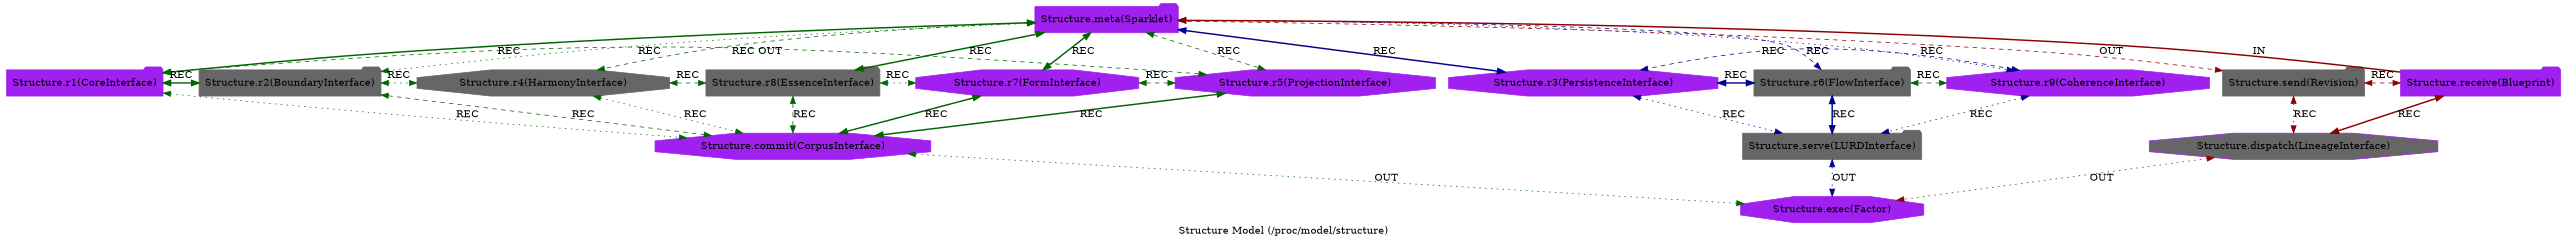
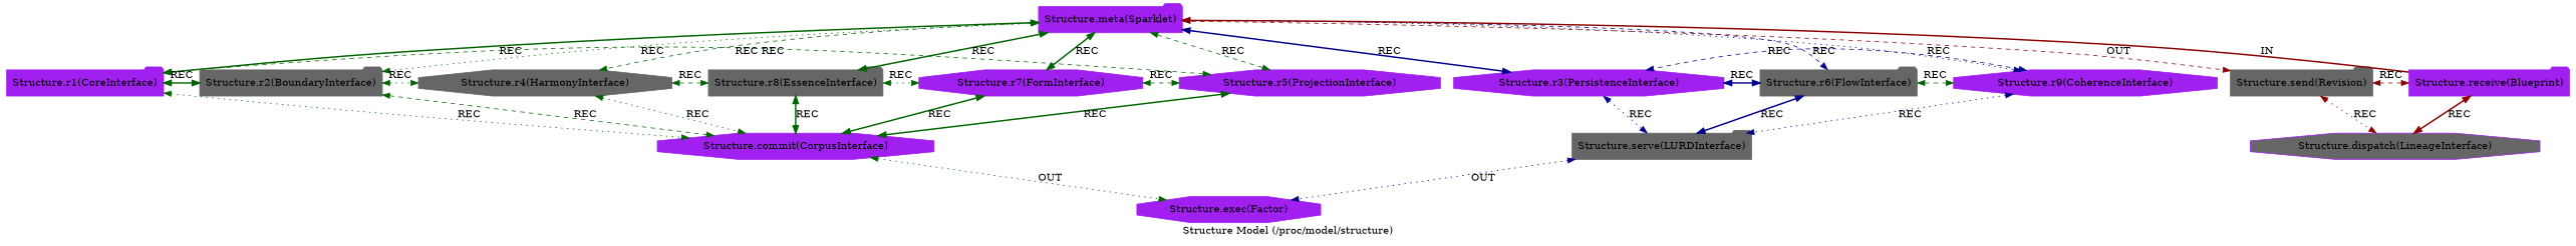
  strict digraph {
    color=lightgray
    label="Structure Model (/proc/model/structure)"
    style=filled
    node [color=purple shape=folder style=filled]
    edge [color=darkgreen dir=both style=bold]
    n1 [label="Structure.meta(Sparklet)"]
    n2 [label="Structure.r1(CoreInterface)"]
    n3 [color=gray40 label="Structure.r2(BoundaryInterface)"]
    n4 [color=gray40 label="Structure.r4(HarmonyInterface)" shape=octagon]
    n5 [color=gray40 label="Structure.r8(EssenceInterface)"]
    n6 [label="Structure.r7(FormInterface)" shape=octagon]
    n7 [label="Structure.r5(ProjectionInterface)" shape=octagon]
    n8 [label="Structure.r3(PersistenceInterface)" shape=octagon]
    n9 [color=gray40 label="Structure.r6(FlowInterface)"]
    n10 [label="Structure.r9(CoherenceInterface)" shape=octagon]
    n11 [color=gray40 label="Structure.send(Revision)"]
    n12 [label="Structure.commit(CorpusInterface)" shape=octagon]
    n13 [color=gray40 label="Structure.serve(LURDInterface)"]
    n14 [fillcolor=gray40 label="Structure.dispatch(LineageInterface)" shape=octagon]
    n15 [label="Structure.exec(Factor)" shape=octagon]
    n16 [label="Structure.receive(Blueprint)"]
    n1 -> n2 [label=REC]
    n1 -> n3 [label=REC style=dotted]
    n1 -> n4 [label=REC style=dashed]
    n1 -> n5 [label=REC]
    n1 -> n6 [label=REC]
    n1 -> n7 [label=REC style=dashed]
    n1 -> n8 [color=darkblue label=REC]
    n1 -> n9 [color=darkblue label=REC style=dashed]
    n1 -> n10 [color=darkblue label=REC style=dotted]
    n1 -> n11 [color=darkred label=OUT style=dashed dir=""]
    n2 -> n3 [constraint=false label=REC]
    n2 -> n12 [label=REC style=dotted]
    n3 -> n4 [constraint=false label=REC style=dotted]
    n3 -> n12 [label=REC style=dashed]
    n4 -> n5 [constraint=false label=REC style=dashed]
    n4 -> n12 [label=REC style=dotted]
    n5 -> n6 [constraint=false label=REC style=dotted]
-   n5 -> n12 [label=REC style=dashed]
+   n5 -> n12 [label=REC]
    n6 -> n7 [constraint=false label=REC style=dashed]
    n6 -> n12 [label=REC]
-   n7 -> n2 [constraint=false label=OUT style=dashed]
+   n7 -> n2 [constraint=false label=REC style=dashed]
    n7 -> n12 [label=REC]
    n8 -> n9 [color=darkblue constraint=false label=REC]
    n8 -> n13 [color=darkblue label=REC style=dotted]
    n9 -> n10 [constraint=false label=REC style=dashed]
    n9 -> n13 [color=darkblue label=REC]
    n10 -> n8 [color=darkblue constraint=false label=REC style=dashed]
    n10 -> n13 [color=darkblue label=REC style=dotted]
    n11 -> n14 [color=darkred label=REC style=dotted]
    n12 -> n15 [label=OUT style=dotted]
    n13 -> n15 [color=darkblue label=OUT style=dotted]
-   n14 -> n15 [color=darkred label=OUT style=dotted]
    n16 -> n1 [color=darkred constraint=false label=IN dir=""]
    n16 -> n11 [color=darkred constraint=false label=REC style=dashed]
    n16 -> n14 [color=darkred label=REC]
  }
